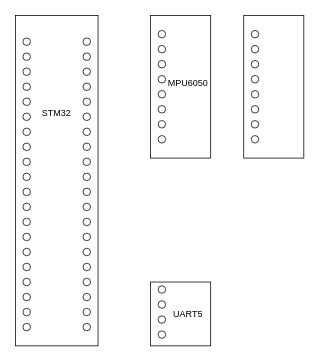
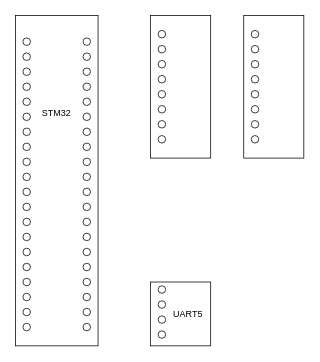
  <mxCell id="0" />
  <mxCell id="1" parent="0" />
  <mxCell id="2" value="" style="rounded=0;whiteSpace=wrap;html=1;" vertex="1" parent="1"><mxGeometry x="20" y="20" width="110" height="440" as="geometry" /></mxCell>
  <mxCell id="3" value="" style="ellipse;whiteSpace=wrap;html=1;aspect=fixed;" vertex="1" parent="1"><mxGeometry x="110" y="50" width="10" height="10" as="geometry" /></mxCell>
  <mxCell id="4" value="" style="ellipse;whiteSpace=wrap;html=1;aspect=fixed;" vertex="1" parent="1"><mxGeometry x="110" y="70" width="10" height="10" as="geometry" /></mxCell>
  <mxCell id="5" value="" style="ellipse;whiteSpace=wrap;html=1;aspect=fixed;" vertex="1" parent="1"><mxGeometry x="110" y="90" width="10" height="10" as="geometry" /></mxCell>
  <mxCell id="6" value="" style="ellipse;whiteSpace=wrap;html=1;aspect=fixed;" vertex="1" parent="1"><mxGeometry x="110" y="110" width="10" height="10" as="geometry" /></mxCell>
  <mxCell id="7" value="" style="ellipse;whiteSpace=wrap;html=1;aspect=fixed;" vertex="1" parent="1"><mxGeometry x="110" y="130" width="10" height="10" as="geometry" /></mxCell>
  <mxCell id="8" value="" style="ellipse;whiteSpace=wrap;html=1;aspect=fixed;" vertex="1" parent="1"><mxGeometry x="110" y="150" width="10" height="10" as="geometry" /></mxCell>
  <mxCell id="9" value="" style="ellipse;whiteSpace=wrap;html=1;aspect=fixed;" vertex="1" parent="1"><mxGeometry x="110" y="170" width="10" height="10" as="geometry" /></mxCell>
  <mxCell id="10" value="" style="ellipse;whiteSpace=wrap;html=1;aspect=fixed;" vertex="1" parent="1"><mxGeometry x="110" y="190" width="10" height="10" as="geometry" /></mxCell>
  <mxCell id="11" value="" style="ellipse;whiteSpace=wrap;html=1;aspect=fixed;" vertex="1" parent="1"><mxGeometry x="110" y="230" width="10" height="10" as="geometry" /></mxCell>
  <mxCell id="12" value="" style="ellipse;whiteSpace=wrap;html=1;aspect=fixed;" vertex="1" parent="1"><mxGeometry x="110" y="210" width="10" height="10" as="geometry" /></mxCell>
  <mxCell id="13" value="" style="ellipse;whiteSpace=wrap;html=1;aspect=fixed;" vertex="1" parent="1"><mxGeometry x="110" y="250" width="10" height="10" as="geometry" /></mxCell>
  <mxCell id="14" value="" style="ellipse;whiteSpace=wrap;html=1;aspect=fixed;" vertex="1" parent="1"><mxGeometry x="110" y="270" width="10" height="10" as="geometry" /></mxCell>
  <mxCell id="15" value="" style="ellipse;whiteSpace=wrap;html=1;aspect=fixed;" vertex="1" parent="1"><mxGeometry x="110" y="290" width="10" height="10" as="geometry" /></mxCell>
  <mxCell id="16" value="" style="ellipse;whiteSpace=wrap;html=1;aspect=fixed;" vertex="1" parent="1"><mxGeometry x="110" y="310" width="10" height="10" as="geometry" /></mxCell>
  <mxCell id="17" value="" style="ellipse;whiteSpace=wrap;html=1;aspect=fixed;" vertex="1" parent="1"><mxGeometry x="110" y="330" width="10" height="10" as="geometry" /></mxCell>
  <mxCell id="18" value="" style="ellipse;whiteSpace=wrap;html=1;aspect=fixed;" vertex="1" parent="1"><mxGeometry x="110" y="350" width="10" height="10" as="geometry" /></mxCell>
  <mxCell id="19" value="" style="ellipse;whiteSpace=wrap;html=1;aspect=fixed;" vertex="1" parent="1"><mxGeometry x="110" y="370" width="10" height="10" as="geometry" /></mxCell>
  <mxCell id="20" value="" style="ellipse;whiteSpace=wrap;html=1;aspect=fixed;" vertex="1" parent="1"><mxGeometry x="110" y="390" width="10" height="10" as="geometry" /></mxCell>
  <mxCell id="21" value="" style="ellipse;whiteSpace=wrap;html=1;aspect=fixed;" vertex="1" parent="1"><mxGeometry x="110" y="430" width="10" height="10" as="geometry" /></mxCell>
  <mxCell id="22" value="" style="ellipse;whiteSpace=wrap;html=1;aspect=fixed;" vertex="1" parent="1"><mxGeometry x="110" y="410" width="10" height="10" as="geometry" /></mxCell>
  <mxCell id="23" value="" style="ellipse;whiteSpace=wrap;html=1;aspect=fixed;" vertex="1" parent="1"><mxGeometry x="30" y="50" width="10" height="10" as="geometry" /></mxCell>
  <mxCell id="24" value="" style="ellipse;whiteSpace=wrap;html=1;aspect=fixed;" vertex="1" parent="1"><mxGeometry x="30" y="70" width="10" height="10" as="geometry" /></mxCell>
  <mxCell id="25" value="" style="ellipse;whiteSpace=wrap;html=1;aspect=fixed;" vertex="1" parent="1"><mxGeometry x="30" y="90" width="10" height="10" as="geometry" /></mxCell>
  <mxCell id="26" value="" style="ellipse;whiteSpace=wrap;html=1;aspect=fixed;" vertex="1" parent="1"><mxGeometry x="30" y="110" width="10" height="10" as="geometry" /></mxCell>
  <mxCell id="27" value="" style="ellipse;whiteSpace=wrap;html=1;aspect=fixed;" vertex="1" parent="1"><mxGeometry x="30" y="130" width="10" height="10" as="geometry" /></mxCell>
  <mxCell id="28" value="" style="ellipse;whiteSpace=wrap;html=1;aspect=fixed;" vertex="1" parent="1"><mxGeometry x="30" y="150" width="10" height="10" as="geometry" /></mxCell>
  <mxCell id="29" value="" style="ellipse;whiteSpace=wrap;html=1;aspect=fixed;" vertex="1" parent="1"><mxGeometry x="30" y="170" width="10" height="10" as="geometry" /></mxCell>
  <mxCell id="30" value="" style="ellipse;whiteSpace=wrap;html=1;aspect=fixed;" vertex="1" parent="1"><mxGeometry x="30" y="190" width="10" height="10" as="geometry" /></mxCell>
  <mxCell id="31" value="" style="ellipse;whiteSpace=wrap;html=1;aspect=fixed;" vertex="1" parent="1"><mxGeometry x="30" y="230" width="10" height="10" as="geometry" /></mxCell>
  <mxCell id="32" value="" style="ellipse;whiteSpace=wrap;html=1;aspect=fixed;" vertex="1" parent="1"><mxGeometry x="30" y="210" width="10" height="10" as="geometry" /></mxCell>
  <mxCell id="33" value="" style="ellipse;whiteSpace=wrap;html=1;aspect=fixed;" vertex="1" parent="1"><mxGeometry x="30" y="250" width="10" height="10" as="geometry" /></mxCell>
  <mxCell id="34" value="" style="ellipse;whiteSpace=wrap;html=1;aspect=fixed;" vertex="1" parent="1"><mxGeometry x="30" y="270" width="10" height="10" as="geometry" /></mxCell>
  <mxCell id="35" value="" style="ellipse;whiteSpace=wrap;html=1;aspect=fixed;" vertex="1" parent="1"><mxGeometry x="30" y="290" width="10" height="10" as="geometry" /></mxCell>
  <mxCell id="36" value="" style="ellipse;whiteSpace=wrap;html=1;aspect=fixed;" vertex="1" parent="1"><mxGeometry x="30" y="310" width="10" height="10" as="geometry" /></mxCell>
  <mxCell id="37" value="" style="ellipse;whiteSpace=wrap;html=1;aspect=fixed;" vertex="1" parent="1"><mxGeometry x="30" y="330" width="10" height="10" as="geometry" /></mxCell>
  <mxCell id="38" value="" style="ellipse;whiteSpace=wrap;html=1;aspect=fixed;" vertex="1" parent="1"><mxGeometry x="30" y="350" width="10" height="10" as="geometry" /></mxCell>
  <mxCell id="39" value="" style="ellipse;whiteSpace=wrap;html=1;aspect=fixed;" vertex="1" parent="1"><mxGeometry x="30" y="370" width="10" height="10" as="geometry" /></mxCell>
  <mxCell id="40" value="" style="ellipse;whiteSpace=wrap;html=1;aspect=fixed;" vertex="1" parent="1"><mxGeometry x="30" y="390" width="10" height="10" as="geometry" /></mxCell>
  <mxCell id="41" value="" style="ellipse;whiteSpace=wrap;html=1;aspect=fixed;" vertex="1" parent="1"><mxGeometry x="30" y="430" width="10" height="10" as="geometry" /></mxCell>
  <mxCell id="42" value="" style="ellipse;whiteSpace=wrap;html=1;aspect=fixed;" vertex="1" parent="1"><mxGeometry x="30" y="410" width="10" height="10" as="geometry" /></mxCell>
  <mxCell id="43" value="" style="rounded=0;whiteSpace=wrap;html=1;" vertex="1" parent="1"><mxGeometry x="200" y="20" width="80" height="190" as="geometry" /></mxCell>
  <mxCell id="44" value="" style="ellipse;whiteSpace=wrap;html=1;aspect=fixed;" vertex="1" parent="1"><mxGeometry x="210" y="40" width="10" height="10" as="geometry" /></mxCell>
  <mxCell id="45" value="" style="ellipse;whiteSpace=wrap;html=1;aspect=fixed;" vertex="1" parent="1"><mxGeometry x="210" y="60" width="10" height="10" as="geometry" /></mxCell>
  <mxCell id="46" value="" style="ellipse;whiteSpace=wrap;html=1;aspect=fixed;" vertex="1" parent="1"><mxGeometry x="210" y="80" width="10" height="10" as="geometry" /></mxCell>
  <mxCell id="47" value="" style="ellipse;whiteSpace=wrap;html=1;aspect=fixed;" vertex="1" parent="1"><mxGeometry x="210" y="100" width="10" height="10" as="geometry" /></mxCell>
  <mxCell id="48" value="" style="ellipse;whiteSpace=wrap;html=1;aspect=fixed;" vertex="1" parent="1"><mxGeometry x="210" y="120" width="10" height="10" as="geometry" /></mxCell>
  <mxCell id="49" value="" style="ellipse;whiteSpace=wrap;html=1;aspect=fixed;" vertex="1" parent="1"><mxGeometry x="210" y="140" width="10" height="10" as="geometry" /></mxCell>
  <mxCell id="50" value="" style="ellipse;whiteSpace=wrap;html=1;aspect=fixed;" vertex="1" parent="1"><mxGeometry x="210" y="160" width="10" height="10" as="geometry" /></mxCell>
  <mxCell id="51" value="" style="ellipse;whiteSpace=wrap;html=1;aspect=fixed;" vertex="1" parent="1"><mxGeometry x="210" y="180" width="10" height="10" as="geometry" /></mxCell>
  <mxCell id="52" value="" style="rounded=0;whiteSpace=wrap;html=1;" vertex="1" parent="1"><mxGeometry x="200" y="375" width="80" height="85" as="geometry" /></mxCell>
  <mxCell id="53" value="" style="ellipse;whiteSpace=wrap;html=1;aspect=fixed;" vertex="1" parent="1"><mxGeometry x="210" y="440" width="10" height="10" as="geometry" /></mxCell>
  <mxCell id="54" value="" style="ellipse;whiteSpace=wrap;html=1;aspect=fixed;" vertex="1" parent="1"><mxGeometry x="210" y="420" width="10" height="10" as="geometry" /></mxCell>
  <mxCell id="55" value="" style="ellipse;whiteSpace=wrap;html=1;aspect=fixed;" vertex="1" parent="1"><mxGeometry x="210" y="400" width="10" height="10" as="geometry" /></mxCell>
  <mxCell id="56" value="" style="ellipse;whiteSpace=wrap;html=1;aspect=fixed;" vertex="1" parent="1"><mxGeometry x="210" y="380" width="10" height="10" as="geometry" /></mxCell>
  <mxCell id="57" value="UART5" style="text;html=1;strokeColor=none;fillColor=none;align=center;verticalAlign=middle;whiteSpace=wrap;rounded=0;" vertex="1" parent="1"><mxGeometry x="230" y="407.5" width="40" height="20" as="geometry" /></mxCell>
  <mxCell id="58" value="STM32" style="text;html=1;strokeColor=none;fillColor=none;align=center;verticalAlign=middle;whiteSpace=wrap;rounded=0;" vertex="1" parent="1"><mxGeometry x="55" y="140" width="40" height="20" as="geometry" /></mxCell>
- <mxCell id="59" value="MPU6050" style="text;html=1;strokeColor=none;fillColor=none;align=center;verticalAlign=middle;whiteSpace=wrap;rounded=0;" vertex="1" parent="1"><mxGeometry x="220" y="100" width="60" height="20" as="geometry" /></mxCell>
  <mxCell id="60" value="" style="group" vertex="1" connectable="0" parent="1"><mxGeometry x="324" y="20" width="80" height="190" as="geometry" /></mxCell>
  <mxCell id="61" value="" style="rounded=0;whiteSpace=wrap;html=1;" vertex="1" parent="60"><mxGeometry width="80" height="190" as="geometry" /></mxCell>
  <mxCell id="62" value="" style="ellipse;whiteSpace=wrap;html=1;aspect=fixed;" vertex="1" parent="60"><mxGeometry x="10" y="20" width="10" height="10" as="geometry" /></mxCell>
  <mxCell id="63" value="" style="ellipse;whiteSpace=wrap;html=1;aspect=fixed;" vertex="1" parent="60"><mxGeometry x="10" y="40" width="10" height="10" as="geometry" /></mxCell>
  <mxCell id="64" value="" style="ellipse;whiteSpace=wrap;html=1;aspect=fixed;" vertex="1" parent="60"><mxGeometry x="10" y="60" width="10" height="10" as="geometry" /></mxCell>
  <mxCell id="65" value="" style="ellipse;whiteSpace=wrap;html=1;aspect=fixed;" vertex="1" parent="60"><mxGeometry x="10" y="80" width="10" height="10" as="geometry" /></mxCell>
  <mxCell id="66" value="" style="ellipse;whiteSpace=wrap;html=1;aspect=fixed;" vertex="1" parent="60"><mxGeometry x="10" y="100" width="10" height="10" as="geometry" /></mxCell>
  <mxCell id="67" value="" style="ellipse;whiteSpace=wrap;html=1;aspect=fixed;" vertex="1" parent="60"><mxGeometry x="10" y="120" width="10" height="10" as="geometry" /></mxCell>
  <mxCell id="68" value="" style="ellipse;whiteSpace=wrap;html=1;aspect=fixed;" vertex="1" parent="60"><mxGeometry x="10" y="140" width="10" height="10" as="geometry" /></mxCell>
  <mxCell id="69" value="" style="ellipse;whiteSpace=wrap;html=1;aspect=fixed;" vertex="1" parent="60"><mxGeometry x="10" y="160" width="10" height="10" as="geometry" /></mxCell>
